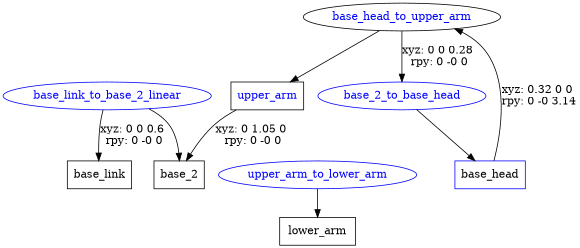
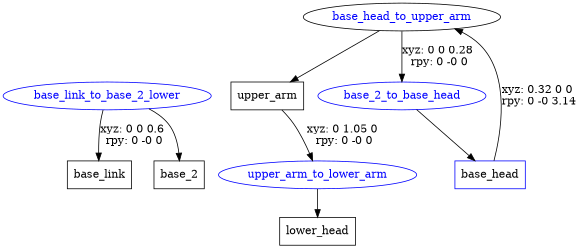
  digraph {
    node [shape=box]
    n1 [label=base_link]
-   base_link_to_base_2_linear [color=blue fontcolor=blue shape=ellipse]
+   base_link_to_base_2_linear [color=blue fontcolor=blue shape=ellipse label=base_link_to_base_2_lower]
    n3 [label=base_2]
    base_2_to_base_head [color=blue fontcolor=blue shape=ellipse]
    n5 [color=blue label=base_head]
    base_head_to_upper_arm [color=black fontcolor=blue shape=ellipse]
-   n7 [label=upper_arm fontcolor=blue]
+   n7 [label=upper_arm]
    upper_arm_to_lower_arm [color=blue fontcolor=blue shape=ellipse]
-   n9 [label=lower_arm]
+   n9 [label=lower_head]
    base_link_to_base_2_linear -> n1 [label="xyz: 0 0 0.6 \nrpy: 0 -0 0"]
    base_link_to_base_2_linear -> n3
    base_2_to_base_head -> n5
    n5 -> base_head_to_upper_arm [label="xyz: 0.32 0 0 \nrpy: 0 -0 3.14"]
    base_head_to_upper_arm -> base_2_to_base_head [label="xyz: 0 0 0.28 \nrpy: 0 -0 0"]
    base_head_to_upper_arm -> n7
-   n7 -> n3 [label="xyz: 0 1.05 0 \nrpy: 0 -0 0"]
+   n7 -> upper_arm_to_lower_arm [label="xyz: 0 1.05 0 \nrpy: 0 -0 0"]
    upper_arm_to_lower_arm -> n9
  }
